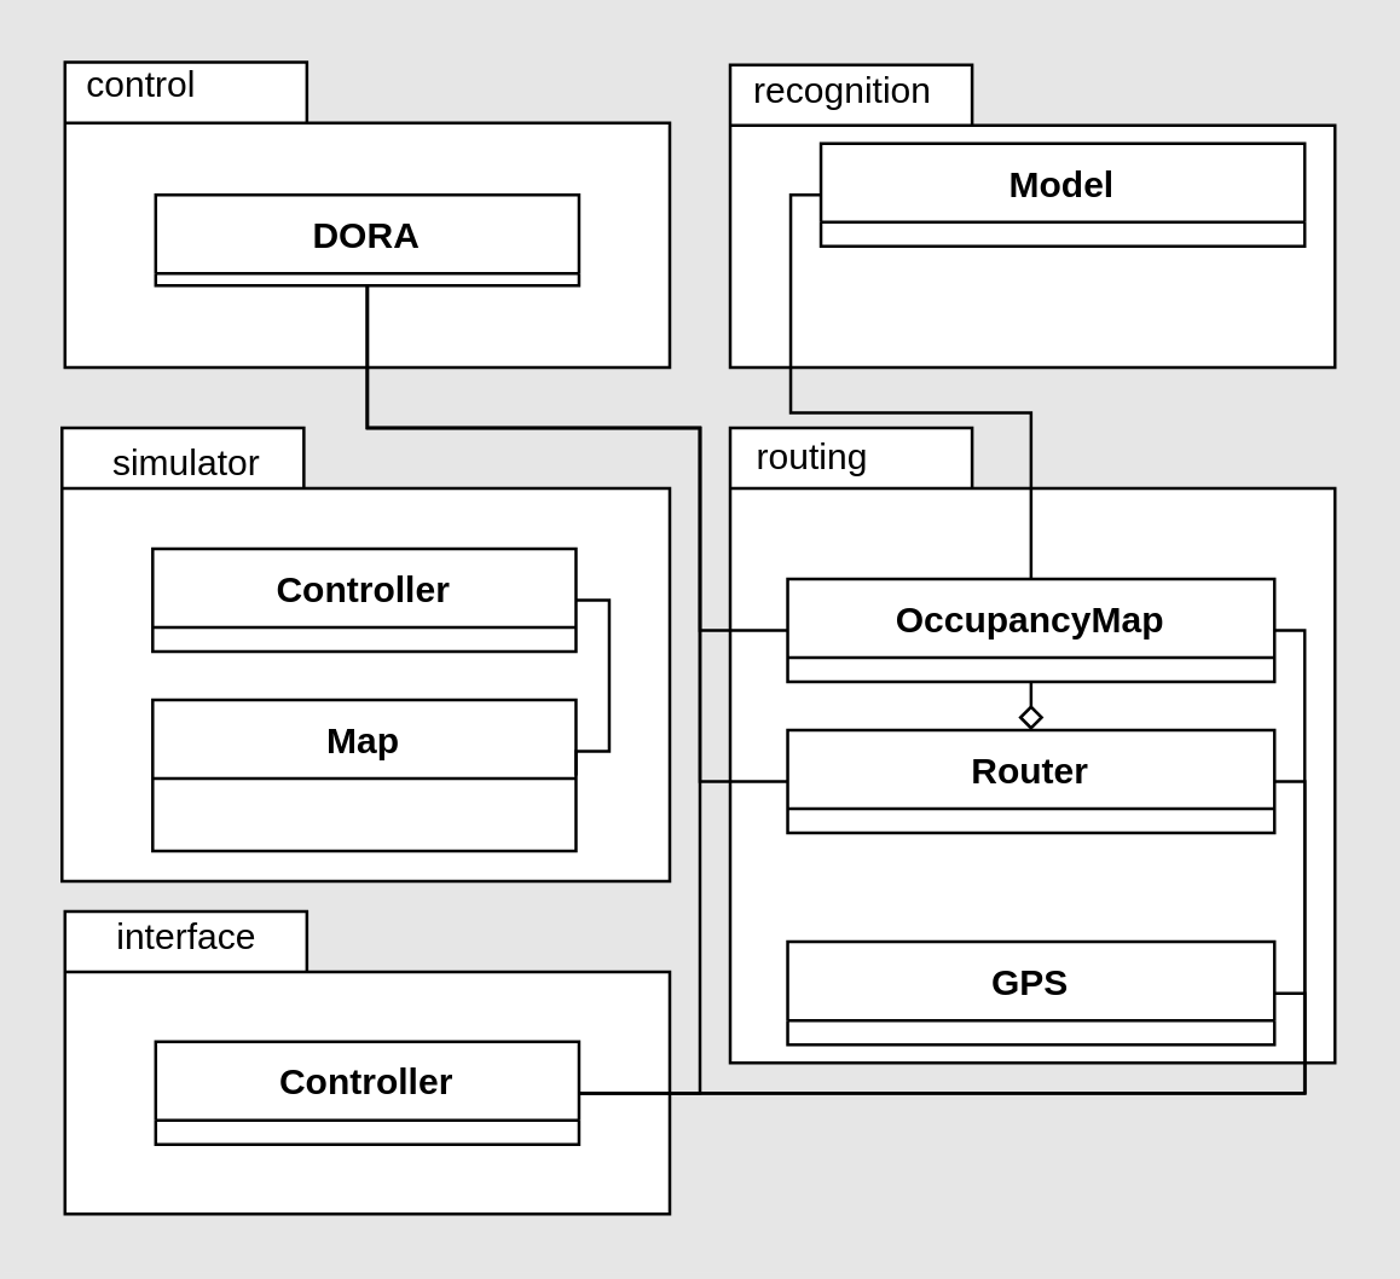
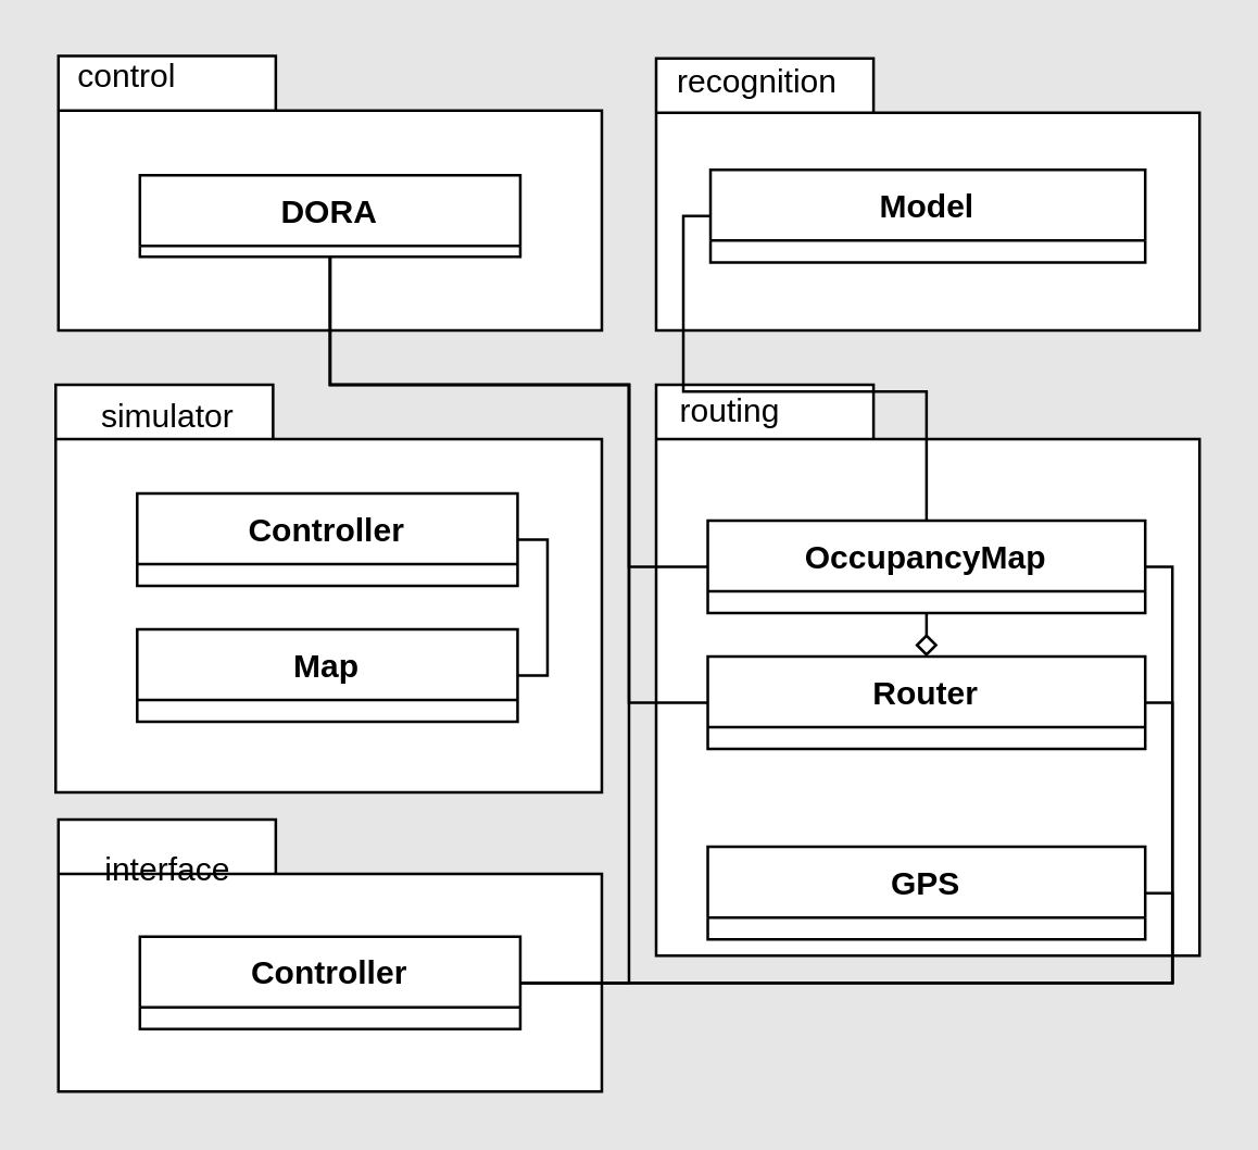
  <mxCell id="0" />
  <mxCell id="1" parent="0" />
  <mxCell id="2" value="" style="group" vertex="1" connectable="0" parent="1"><mxGeometry x="241" y="21" width="200" height="100" as="geometry" /></mxCell>
  <mxCell id="3" value="" style="shape=folder;tabWidth=80;tabHeight=20;tabPosition=left;html=1;whiteSpace=wrap;align=center;rounded=0;" parent="2" vertex="1"><mxGeometry width="200" height="100" as="geometry" /></mxCell>
  <mxCell id="4" value="recognition" style="text;html=1;align=center;verticalAlign=middle;whiteSpace=wrap;rounded=0;aspect=fixed;" parent="2" vertex="1"><mxGeometry x="3.808" y="1" width="66.667" height="16.667" as="geometry" /></mxCell>
- <mxCell id="5" value="Model" style="swimlane;fontStyle=1;align=center;verticalAlign=top;childLayout=stackLayout;horizontal=1;startSize=26;horizontalStack=0;resizeParent=1;resizeParentMax=0;resizeLast=0;collapsible=1;marginBottom=0;whiteSpace=wrap;html=1;rounded=0;" parent="2" vertex="1"><mxGeometry x="30" y="26" width="160" height="34" as="geometry" /></mxCell>
+ <mxCell id="5" value="Model" style="swimlane;fontStyle=1;align=center;verticalAlign=top;childLayout=stackLayout;horizontal=1;startSize=26;horizontalStack=0;resizeParent=1;resizeParentMax=0;resizeLast=0;collapsible=1;marginBottom=0;whiteSpace=wrap;html=1;rounded=0;" parent="2" vertex="1"><mxGeometry x="20" y="41" width="160" height="34" as="geometry" /></mxCell>
  <mxCell id="6" value="" style="group" vertex="1" connectable="0" parent="1"><mxGeometry x="241" y="141" width="200" height="210" as="geometry" /></mxCell>
  <mxCell id="7" value="" style="shape=folder;tabWidth=80;tabHeight=20;tabPosition=left;html=1;whiteSpace=wrap;align=center;rounded=0;container=0;points=[[0,0,0,0,0],[0,0.1,0,0,0],[0,0.32,0,0,0],[0,0.55,0,0,0],[0,0.78,0,0,0],[0,1,0,0,0],[0.11,1,0,0,0],[0.2,0,0,0,0],[0.2,1,0,0,0],[0.22,1,0,0,0],[0.25,1,0,0,0],[0.33,1,0,0,0],[0.4,0,0,0,0],[0.4,0.1,0,0,0],[0.4,1,0,0,0],[0.43,1,0,0,0],[0.44,1,0,0,0],[0.5,1,0,0,0],[0.56,1,0,0,0],[0.6,1,0,0,0],[0.67,1,0,0,0],[0.7,0.1,0,0,0],[0.75,1,0,0,0],[0.78,1,0,0,0],[0.8,1,0,0,0],[0.89,1,0,0,0],[1,0.1,0,0,0],[1,0.32,0,0,0],[1,0.55,0,0,0],[1,0.78,0,0,0],[1,1,0,0,0]];" parent="6" vertex="1"><mxGeometry width="200" height="210" as="geometry" /></mxCell>
  <mxCell id="8" value="routing" style="text;html=1;align=center;verticalAlign=middle;whiteSpace=wrap;rounded=0;aspect=fixed;container=0;" parent="6" vertex="1"><mxGeometry x="4.999" y="4" width="44.592" height="11.148" as="geometry" /></mxCell>
  <mxCell id="9" style="edgeStyle=orthogonalEdgeStyle;rounded=0;html=1;exitX=0.5;exitY=1;exitDx=0;exitDy=0;entryX=0.5;entryY=0;entryDx=0;entryDy=0;entryPerimeter=0;endArrow=diamond;endFill=0;" edge="1" parent="6" source="10" target="11"><mxGeometry relative="1" as="geometry" /></mxCell>
  <mxCell id="10" value="OccupancyMap" style="swimlane;fontStyle=1;align=center;verticalAlign=top;childLayout=stackLayout;horizontal=1;startSize=26;horizontalStack=0;resizeParent=1;resizeParentMax=0;resizeLast=0;collapsible=1;marginBottom=0;whiteSpace=wrap;html=1;rounded=0;container=0;" parent="6" vertex="1"><mxGeometry x="19" y="50" width="161" height="34" as="geometry" /></mxCell>
  <mxCell id="11" value="Router" style="swimlane;fontStyle=1;align=center;verticalAlign=top;childLayout=stackLayout;horizontal=1;startSize=26;horizontalStack=0;resizeParent=1;resizeParentMax=0;resizeLast=0;collapsible=1;marginBottom=0;whiteSpace=wrap;html=1;rounded=0;container=0;points=[[0,0,0,0,0],[0,0.26,0,0,0],[0,0.5,0,0,0],[0,0.74,0,0,0],[0,1,0,0,0],[0.2,1,0,0,0],[0.25,0,0,0,0],[0.25,1,0,0,0],[0.4,1,0,0,0],[0.5,0,0,0,0],[0.5,1,0,0,0],[0.6,1,0,0,0],[0.75,0,0,0,0],[0.75,1,0,0,0],[0.8,1,0,0,0],[1,0,0,0,0],[1,0.26,0,0,0],[1,0.5,0,0,0],[1,0.76,0,0,0],[1,1,0,0,0]];" vertex="1" parent="6"><mxGeometry x="19" y="100" width="161" height="34" as="geometry" /></mxCell>
  <mxCell id="12" value="GPS" style="swimlane;fontStyle=1;align=center;verticalAlign=top;childLayout=stackLayout;horizontal=1;startSize=26;horizontalStack=0;resizeParent=1;resizeParentMax=0;resizeLast=0;collapsible=1;marginBottom=0;whiteSpace=wrap;html=1;rounded=0;container=0;" vertex="1" parent="6"><mxGeometry x="19" y="170" width="161" height="34" as="geometry" /></mxCell>
  <mxCell id="13" value="" style="group" vertex="1" connectable="0" parent="1"><mxGeometry x="21" y="20.13" width="200" height="100.87" as="geometry" /></mxCell>
  <mxCell id="14" value="" style="shape=folder;tabWidth=80;tabHeight=20;tabPosition=left;html=1;whiteSpace=wrap;align=center;rounded=0;" parent="13" vertex="1"><mxGeometry width="200" height="100.87" as="geometry" /></mxCell>
  <mxCell id="15" value="control" style="text;html=1;align=center;verticalAlign=middle;whiteSpace=wrap;rounded=0;aspect=fixed;" parent="13" vertex="1"><mxGeometry x="5.779" y="2.609" width="38.638" height="9.66" as="geometry" /></mxCell>
  <mxCell id="16" value="DORA" style="swimlane;fontStyle=1;align=center;verticalAlign=top;childLayout=stackLayout;horizontal=1;startSize=26;horizontalStack=0;resizeParent=1;resizeParentMax=0;resizeLast=0;collapsible=1;marginBottom=0;whiteSpace=wrap;html=1;rounded=0;" parent="13" vertex="1"><mxGeometry x="30" y="43.87" width="140" height="30" as="geometry" /></mxCell>
  <mxCell id="17" value="" style="group" vertex="1" connectable="0" parent="1"><mxGeometry x="20" y="141" width="201" height="150" as="geometry" /></mxCell>
  <mxCell id="18" value="" style="shape=folder;tabWidth=80;tabHeight=20;tabPosition=left;html=1;whiteSpace=wrap;align=center;rounded=0;" parent="17" vertex="1"><mxGeometry width="201" height="150" as="geometry" /></mxCell>
  <mxCell id="19" value="simulator" style="text;html=1;align=center;verticalAlign=middle;whiteSpace=wrap;rounded=0;aspect=fixed;" parent="17" vertex="1"><mxGeometry x="19.998" y="6.81" width="43.439" height="10.86" as="geometry" /></mxCell>
  <mxCell id="20" value="Controller" style="swimlane;fontStyle=1;align=center;verticalAlign=top;childLayout=stackLayout;horizontal=1;startSize=26;horizontalStack=0;resizeParent=1;resizeParentMax=0;resizeLast=0;collapsible=1;marginBottom=0;whiteSpace=wrap;html=1;rounded=0;" parent="17" vertex="1"><mxGeometry x="30" y="40" width="140" height="34" as="geometry" /></mxCell>
- <mxCell id="21" value="Map" style="swimlane;fontStyle=1;align=center;verticalAlign=top;childLayout=stackLayout;horizontal=1;startSize=26;horizontalStack=0;resizeParent=1;resizeParentMax=0;resizeLast=0;collapsible=1;marginBottom=0;whiteSpace=wrap;html=1;rounded=0;" parent="17" vertex="1"><mxGeometry x="30" y="90" width="140" height="50" as="geometry" /></mxCell>
+ <mxCell id="21" value="Map" style="swimlane;fontStyle=1;align=center;verticalAlign=top;childLayout=stackLayout;horizontal=1;startSize=26;horizontalStack=0;resizeParent=1;resizeParentMax=0;resizeLast=0;collapsible=1;marginBottom=0;whiteSpace=wrap;html=1;rounded=0;" parent="17" vertex="1"><mxGeometry x="30" y="90" width="140" height="34" as="geometry" /></mxCell>
  <mxCell id="22" style="edgeStyle=orthogonalEdgeStyle;rounded=0;html=1;exitX=1;exitY=0.5;exitDx=0;exitDy=0;entryX=1;entryY=0.5;entryDx=0;entryDy=0;startArrow=none;startFill=0;endArrow=none;endFill=0;" parent="17" source="21" target="20" edge="1"><mxGeometry relative="1" as="geometry"><mxPoint x="166.381" y="129" as="sourcePoint" /><mxPoint x="290.015" y="418.5" as="targetPoint" /><Array as="points"><mxPoint x="181" y="107" /><mxPoint x="181" y="57" /></Array></mxGeometry></mxCell>
  <mxCell id="23" value="" style="group" vertex="1" connectable="0" parent="1"><mxGeometry x="21" y="301" width="210" height="100" as="geometry" /></mxCell>
  <mxCell id="24" value="" style="shape=folder;tabWidth=80;tabHeight=20;tabPosition=left;html=1;whiteSpace=wrap;align=center;rounded=0;" parent="23" vertex="1"><mxGeometry width="200" height="100" as="geometry" /></mxCell>
- <mxCell id="25" value="interface" style="text;html=1;align=center;verticalAlign=middle;whiteSpace=wrap;rounded=0;aspect=fixed;" parent="23" vertex="1"><mxGeometry x="14.808" y="2.522" width="50.725" height="12.681" as="geometry" /></mxCell>
+ <mxCell id="25" value="interface" style="text;html=1;align=center;verticalAlign=middle;whiteSpace=wrap;rounded=0;aspect=fixed;" parent="23" vertex="1"><mxGeometry x="14.808" y="12.522" width="50.725" height="12.681" as="geometry" /></mxCell>
  <mxCell id="26" value="Controller" style="swimlane;fontStyle=1;align=center;verticalAlign=top;childLayout=stackLayout;horizontal=1;startSize=26;horizontalStack=0;resizeParent=1;resizeParentMax=0;resizeLast=0;collapsible=1;marginBottom=0;whiteSpace=wrap;html=1;aspect=fixed;rounded=0;" parent="23" vertex="1"><mxGeometry x="30" y="43" width="140" height="34" as="geometry" /></mxCell>
  <mxCell id="27" style="edgeStyle=orthogonalEdgeStyle;rounded=0;html=1;exitX=0;exitY=0.5;exitDx=0;exitDy=0;entryX=0.5;entryY=1;entryDx=0;entryDy=0;endArrow=none;endFill=0;" edge="1" parent="1" source="10" target="16"><mxGeometry relative="1" as="geometry"><Array as="points"><mxPoint x="231" y="208" /><mxPoint x="231" y="141" /><mxPoint x="121" y="141" /></Array></mxGeometry></mxCell>
  <mxCell id="28" style="edgeStyle=orthogonalEdgeStyle;rounded=0;html=1;exitX=0;exitY=0.5;exitDx=0;exitDy=0;exitPerimeter=0;entryX=0.5;entryY=1;entryDx=0;entryDy=0;endArrow=none;endFill=0;" edge="1" parent="1" source="11" target="16"><mxGeometry relative="1" as="geometry"><Array as="points"><mxPoint x="231" y="258" /><mxPoint x="231" y="141" /><mxPoint x="121" y="141" /></Array></mxGeometry></mxCell>
  <mxCell id="29" style="edgeStyle=orthogonalEdgeStyle;rounded=0;html=1;exitX=0;exitY=0.5;exitDx=0;exitDy=0;endArrow=none;endFill=0;" edge="1" parent="1" source="5" target="10"><mxGeometry relative="1" as="geometry" /></mxCell>
  <mxCell id="30" style="edgeStyle=orthogonalEdgeStyle;rounded=0;html=1;exitX=1;exitY=0.5;exitDx=0;exitDy=0;entryX=1;entryY=0.5;entryDx=0;entryDy=0;endArrow=none;endFill=0;" edge="1" parent="1" source="26" target="10"><mxGeometry relative="1" as="geometry"><Array as="points"><mxPoint x="431" y="361" /><mxPoint x="431" y="208" /></Array></mxGeometry></mxCell>
  <mxCell id="31" style="edgeStyle=orthogonalEdgeStyle;rounded=0;html=1;exitX=1;exitY=0.5;exitDx=0;exitDy=0;entryX=1;entryY=0.5;entryDx=0;entryDy=0;entryPerimeter=0;endArrow=none;endFill=0;" edge="1" parent="1" source="26" target="11"><mxGeometry relative="1" as="geometry" /></mxCell>
  <mxCell id="32" style="edgeStyle=orthogonalEdgeStyle;rounded=0;html=1;exitX=1;exitY=0.5;exitDx=0;exitDy=0;entryX=1;entryY=0.5;entryDx=0;entryDy=0;endArrow=none;endFill=0;" edge="1" parent="1" source="26" target="12"><mxGeometry relative="1" as="geometry" /></mxCell>
  <mxCell id="33" style="edgeStyle=orthogonalEdgeStyle;rounded=0;html=1;exitX=1;exitY=0.5;exitDx=0;exitDy=0;entryX=0.5;entryY=1;entryDx=0;entryDy=0;endArrow=none;endFill=0;" edge="1" parent="1" source="26" target="16"><mxGeometry relative="1" as="geometry"><Array as="points"><mxPoint x="231" y="361" /><mxPoint x="231" y="141" /><mxPoint x="121" y="141" /></Array></mxGeometry></mxCell>
